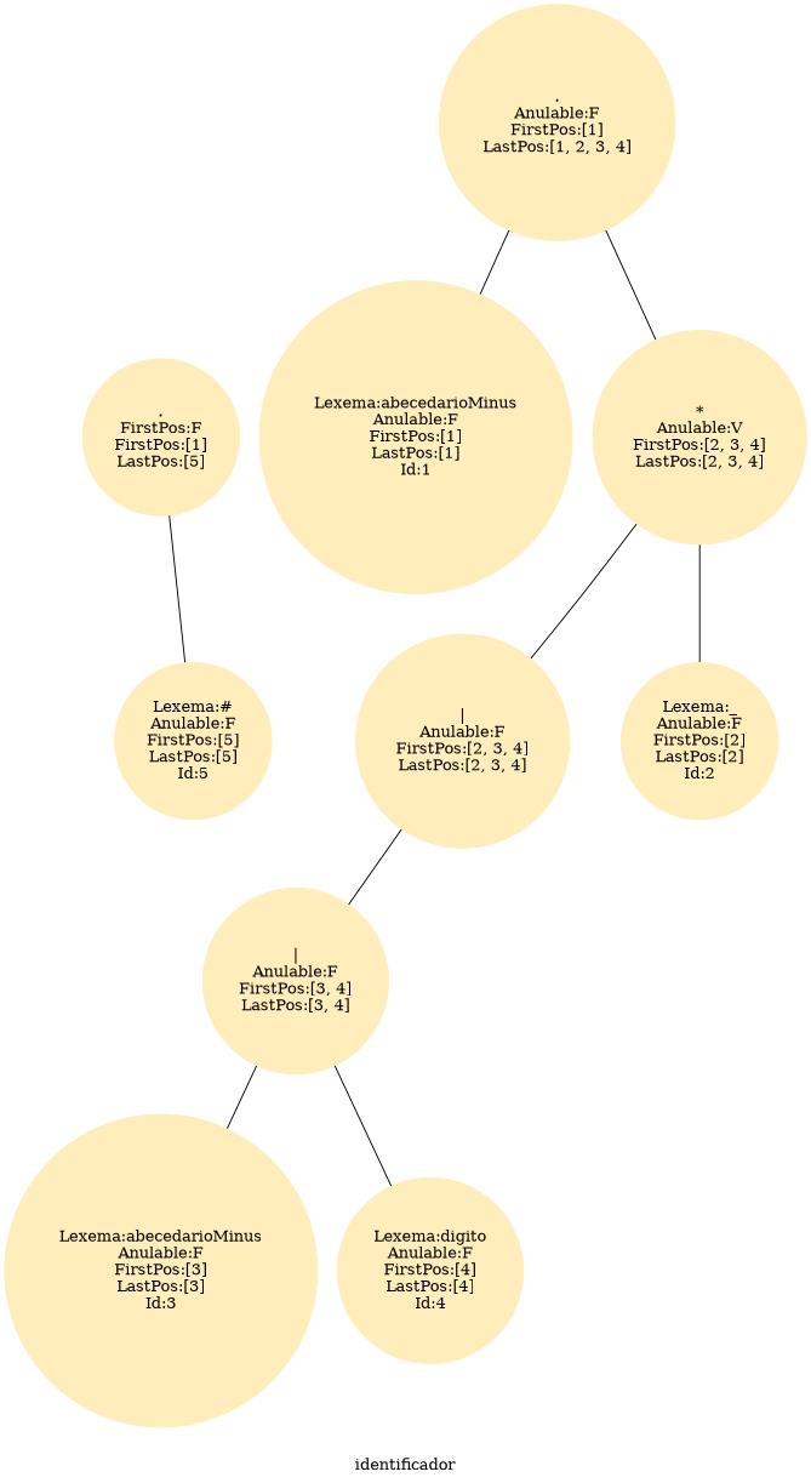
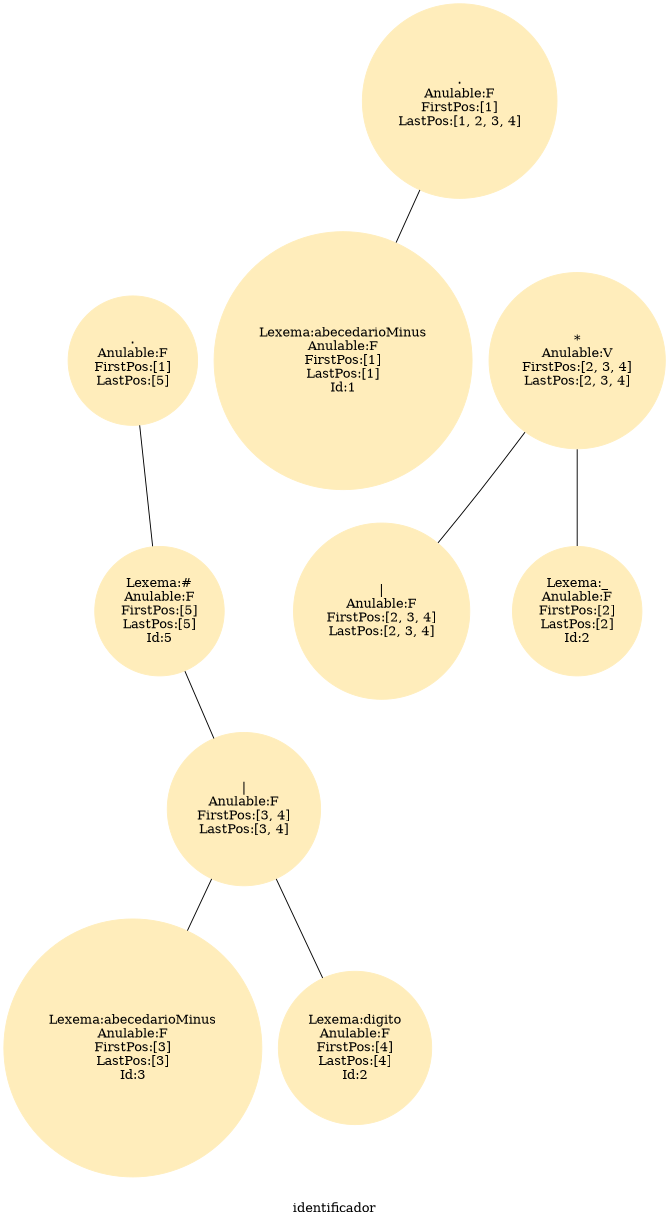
  digraph {
    label=identificador
    node [color="#FFEDBB" shape=circle style=filled]
    edge [dir=none]
-   n1 [label=".\nFirstPos:F\nFirstPos:[1]\nLastPos:[5]"]
+   n1 [label=".\nAnulable:F\nFirstPos:[1]\nLastPos:[5]"]
    n2 [label="Lexema:#\nAnulable:F\nFirstPos:[5]\nLastPos:[5]\nId:5"]
    n3 [label=".\nAnulable:F\nFirstPos:[1]\nLastPos:[1, 2, 3, 4]"]
    n4 [label="Lexema:abecedarioMinus\nAnulable:F\nFirstPos:[1]\nLastPos:[1]\nId:1"]
    n5 [label="*\nAnulable:V\nFirstPos:[2, 3, 4]\nLastPos:[2, 3, 4]"]
    n6 [label="|\nAnulable:F\nFirstPos:[2, 3, 4]\nLastPos:[2, 3, 4]"]
    n7 [label="Lexema:_\nAnulable:F\nFirstPos:[2]\nLastPos:[2]\nId:2"]
    n8 [label="|\nAnulable:F\nFirstPos:[3, 4]\nLastPos:[3, 4]"]
    n9 [label="Lexema:abecedarioMinus\nAnulable:F\nFirstPos:[3]\nLastPos:[3]\nId:3"]
-   n10 [label="Lexema:digito\nAnulable:F\nFirstPos:[4]\nLastPos:[4]\nId:4"]
+   n10 [label="Lexema:digito\nAnulable:F\nFirstPos:[4]\nLastPos:[4]\nId:2"]
    n1 -> n2
    n3 -> n4
-   n3 -> n5
    n5 -> n6
    n5 -> n7
-   n6 -> n8
+   n2 -> n8
    n8 -> n9
    n8 -> n10
  }
